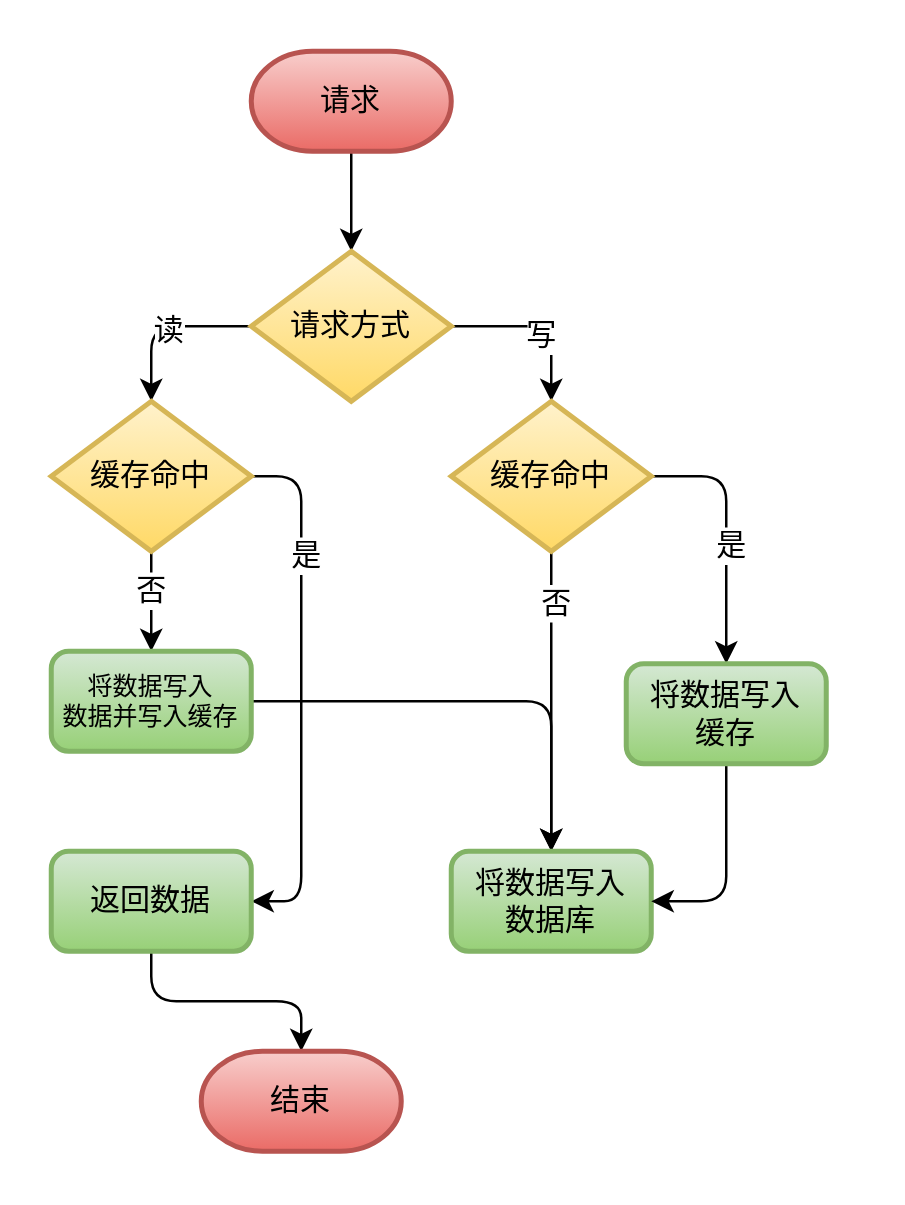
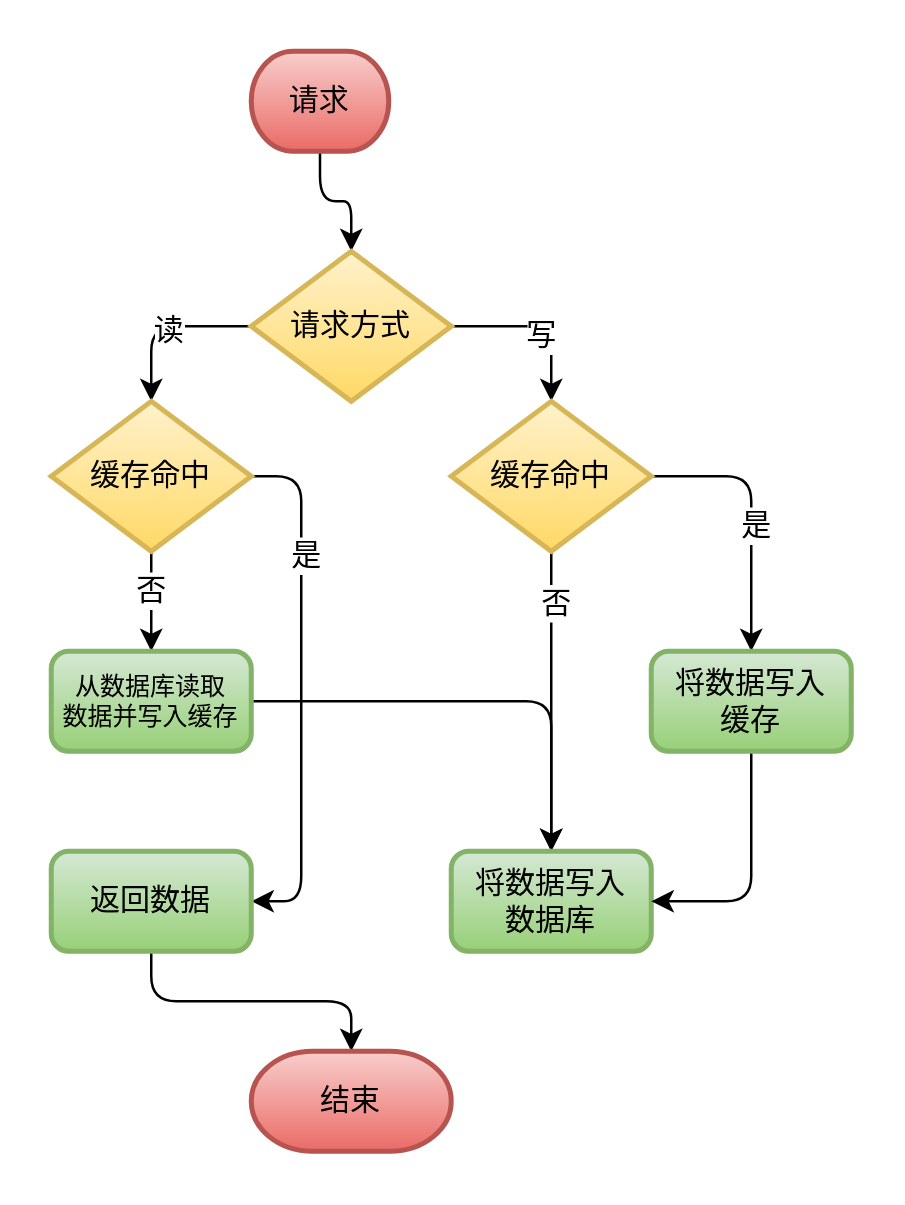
  <mxCell id="0" />
  <mxCell id="1" parent="0" />
  <mxCell id="2" style="edgeStyle=orthogonalEdgeStyle;rounded=1;orthogonalLoop=1;jettySize=auto;html=1;exitX=0.5;exitY=1;exitDx=0;exitDy=0;exitPerimeter=0;" edge="1" parent="1" source="3" target="8"><mxGeometry relative="1" as="geometry" /></mxCell>
- <mxCell id="3" value="请求" style="strokeWidth=2;html=1;shape=mxgraph.flowchart.terminator;whiteSpace=wrap;gradientColor=#ea6b66;fillColor=#f8cecc;strokeColor=#b85450;" vertex="1" parent="1"><mxGeometry x="100" y="20" width="80" height="40" as="geometry" /></mxCell>
+ <mxCell id="3" value="请求" style="strokeWidth=2;html=1;shape=mxgraph.flowchart.terminator;whiteSpace=wrap;gradientColor=#ea6b66;fillColor=#f8cecc;strokeColor=#b85450;" vertex="1" parent="1"><mxGeometry x="100" y="20" width="55" height="40" as="geometry" /></mxCell>
  <mxCell id="4" value="" style="edgeStyle=orthogonalEdgeStyle;rounded=1;orthogonalLoop=1;jettySize=auto;html=1;entryX=0.5;entryY=0;entryDx=0;entryDy=0;entryPerimeter=0;exitX=0;exitY=0.5;exitDx=0;exitDy=0;exitPerimeter=0;" edge="1" parent="1" source="8" target="18"><mxGeometry relative="1" as="geometry"><mxPoint x="20" y="140" as="targetPoint" /></mxGeometry></mxCell>
  <mxCell id="5" value="读" style="text;html=1;resizable=0;points=[];align=center;verticalAlign=middle;labelBackgroundColor=#ffffff;" vertex="1" connectable="0" parent="4"><mxGeometry x="-0.029" y="1" relative="1" as="geometry"><mxPoint as="offset" /></mxGeometry></mxCell>
  <mxCell id="6" style="edgeStyle=orthogonalEdgeStyle;rounded=1;orthogonalLoop=1;jettySize=auto;html=1;entryX=0.5;entryY=0;entryDx=0;entryDy=0;entryPerimeter=0;exitX=1;exitY=0.5;exitDx=0;exitDy=0;exitPerimeter=0;" edge="1" parent="1" source="8" target="13"><mxGeometry relative="1" as="geometry" /></mxCell>
  <mxCell id="7" value="写" style="text;html=1;resizable=0;points=[];align=center;verticalAlign=middle;labelBackgroundColor=#ffffff;" vertex="1" connectable="0" parent="6"><mxGeometry y="-3" relative="1" as="geometry"><mxPoint as="offset" /></mxGeometry></mxCell>
  <mxCell id="8" value="请求方式" style="strokeWidth=2;html=1;shape=mxgraph.flowchart.decision;whiteSpace=wrap;gradientColor=#ffd966;fillColor=#fff2cc;strokeColor=#d6b656;" vertex="1" parent="1"><mxGeometry x="100" y="100" width="80" height="60" as="geometry" /></mxCell>
  <mxCell id="9" style="edgeStyle=orthogonalEdgeStyle;rounded=1;orthogonalLoop=1;jettySize=auto;html=1;exitX=1;exitY=0.5;exitDx=0;exitDy=0;exitPerimeter=0;" edge="1" parent="1" source="13" target="25"><mxGeometry relative="1" as="geometry" /></mxCell>
  <mxCell id="10" value="是" style="text;html=1;resizable=0;points=[];align=center;verticalAlign=middle;labelBackgroundColor=#ffffff;" vertex="1" connectable="0" parent="9"><mxGeometry x="-0.273" y="-19" relative="1" as="geometry"><mxPoint x="20" y="19" as="offset" /></mxGeometry></mxCell>
  <mxCell id="11" value="" style="edgeStyle=orthogonalEdgeStyle;rounded=1;orthogonalLoop=1;jettySize=auto;html=1;" edge="1" parent="1" source="13" target="23"><mxGeometry relative="1" as="geometry"><mxPoint x="220" y="340" as="targetPoint" /></mxGeometry></mxCell>
  <mxCell id="12" value="否" style="text;html=1;resizable=0;points=[];align=center;verticalAlign=middle;labelBackgroundColor=#ffffff;" vertex="1" connectable="0" parent="11"><mxGeometry x="-0.667" y="1" relative="1" as="geometry"><mxPoint as="offset" /></mxGeometry></mxCell>
  <mxCell id="13" value="缓存命中" style="strokeWidth=2;html=1;shape=mxgraph.flowchart.decision;whiteSpace=wrap;gradientColor=#ffd966;fillColor=#fff2cc;strokeColor=#d6b656;" vertex="1" parent="1"><mxGeometry x="180" y="160" width="80" height="60" as="geometry" /></mxCell>
  <mxCell id="14" value="" style="edgeStyle=orthogonalEdgeStyle;rounded=1;orthogonalLoop=1;jettySize=auto;html=1;entryX=0.5;entryY=0;entryDx=0;entryDy=0;" edge="1" parent="1" source="18" target="20"><mxGeometry relative="1" as="geometry"><mxPoint x="60" y="260" as="targetPoint" /></mxGeometry></mxCell>
  <mxCell id="15" value="否" style="text;html=1;resizable=0;points=[];align=center;verticalAlign=middle;labelBackgroundColor=#ffffff;" vertex="1" connectable="0" parent="14"><mxGeometry x="-0.25" y="-1" relative="1" as="geometry"><mxPoint as="offset" /></mxGeometry></mxCell>
  <mxCell id="16" style="edgeStyle=orthogonalEdgeStyle;rounded=1;orthogonalLoop=1;jettySize=auto;html=1;exitX=1;exitY=0.5;exitDx=0;exitDy=0;exitPerimeter=0;entryX=1;entryY=0.5;entryDx=0;entryDy=0;" edge="1" parent="1" source="18" target="22"><mxGeometry relative="1" as="geometry" /></mxCell>
  <mxCell id="17" value="是" style="text;html=1;resizable=0;points=[];align=center;verticalAlign=middle;labelBackgroundColor=#ffffff;" vertex="1" connectable="0" parent="16"><mxGeometry x="-0.51" y="1" relative="1" as="geometry"><mxPoint as="offset" /></mxGeometry></mxCell>
  <mxCell id="18" value="缓存命中" style="strokeWidth=2;html=1;shape=mxgraph.flowchart.decision;whiteSpace=wrap;gradientColor=#ffd966;fillColor=#fff2cc;strokeColor=#d6b656;" vertex="1" parent="1"><mxGeometry x="20" y="160" width="80" height="60" as="geometry" /></mxCell>
  <mxCell id="19" value="" style="edgeStyle=orthogonalEdgeStyle;rounded=1;orthogonalLoop=1;jettySize=auto;html=1;" edge="1" parent="1" source="20" target="23"><mxGeometry relative="1" as="geometry" /></mxCell>
- <mxCell id="20" value="将数据写入&lt;br&gt;数据并写入缓存" style="rounded=1;whiteSpace=wrap;html=1;absoluteArcSize=1;arcSize=14;strokeWidth=2;fillColor=#d5e8d4;strokeColor=#82b366;fontSize=10;gradientColor=#97d077;" vertex="1" parent="1"><mxGeometry x="20" y="260" width="80" height="40" as="geometry" /></mxCell>
+ <mxCell id="20" value="从数据库读取&lt;br&gt;数据并写入缓存" style="rounded=1;whiteSpace=wrap;html=1;absoluteArcSize=1;arcSize=14;strokeWidth=2;fillColor=#d5e8d4;strokeColor=#82b366;fontSize=10;gradientColor=#97d077;" vertex="1" parent="1"><mxGeometry x="20" y="260" width="80" height="40" as="geometry" /></mxCell>
  <mxCell id="21" style="edgeStyle=orthogonalEdgeStyle;rounded=1;orthogonalLoop=1;jettySize=auto;html=1;exitX=0.5;exitY=1;exitDx=0;exitDy=0;entryX=0.5;entryY=0;entryDx=0;entryDy=0;entryPerimeter=0;" edge="1" parent="1" source="22" target="26"><mxGeometry relative="1" as="geometry" /></mxCell>
  <mxCell id="22" value="返回数据" style="rounded=1;whiteSpace=wrap;html=1;absoluteArcSize=1;arcSize=14;strokeWidth=2;fillColor=#d5e8d4;strokeColor=#82b366;gradientColor=#97d077;" vertex="1" parent="1"><mxGeometry x="20" y="340" width="80" height="40" as="geometry" /></mxCell>
  <mxCell id="23" value="将数据写入&lt;br&gt;数据库&lt;br&gt;" style="rounded=1;whiteSpace=wrap;html=1;absoluteArcSize=1;arcSize=14;strokeWidth=2;fillColor=#d5e8d4;strokeColor=#82b366;gradientColor=#97d077;" vertex="1" parent="1"><mxGeometry x="180" y="340" width="80" height="40" as="geometry" /></mxCell>
  <mxCell id="24" style="edgeStyle=orthogonalEdgeStyle;rounded=1;orthogonalLoop=1;jettySize=auto;html=1;entryX=1;entryY=0.5;entryDx=0;entryDy=0;" edge="1" parent="1" source="25" target="23"><mxGeometry relative="1" as="geometry" /></mxCell>
- <mxCell id="25" value="将数据写入&lt;br&gt;缓存" style="rounded=1;whiteSpace=wrap;html=1;absoluteArcSize=1;arcSize=14;strokeWidth=2;fillColor=#d5e8d4;strokeColor=#82b366;gradientColor=#97d077;" vertex="1" parent="1"><mxGeometry x="250" y="265" width="80" height="40" as="geometry" /></mxCell>
- <mxCell id="26" value="结束" style="strokeWidth=2;html=1;shape=mxgraph.flowchart.terminator;whiteSpace=wrap;gradientColor=#ea6b66;fillColor=#f8cecc;strokeColor=#b85450;" vertex="1" parent="1"><mxGeometry x="80" y="420" width="80" height="40" as="geometry" /></mxCell>
+ <mxCell id="25" value="将数据写入&lt;br&gt;缓存" style="rounded=1;whiteSpace=wrap;html=1;absoluteArcSize=1;arcSize=14;strokeWidth=2;fillColor=#d5e8d4;strokeColor=#82b366;gradientColor=#97d077;" vertex="1" parent="1"><mxGeometry x="260" y="260" width="80" height="40" as="geometry" /></mxCell>
+ <mxCell id="26" value="结束" style="strokeWidth=2;html=1;shape=mxgraph.flowchart.terminator;whiteSpace=wrap;gradientColor=#ea6b66;fillColor=#f8cecc;strokeColor=#b85450;" vertex="1" parent="1"><mxGeometry x="100" y="420" width="80" height="40" as="geometry" /></mxCell>
